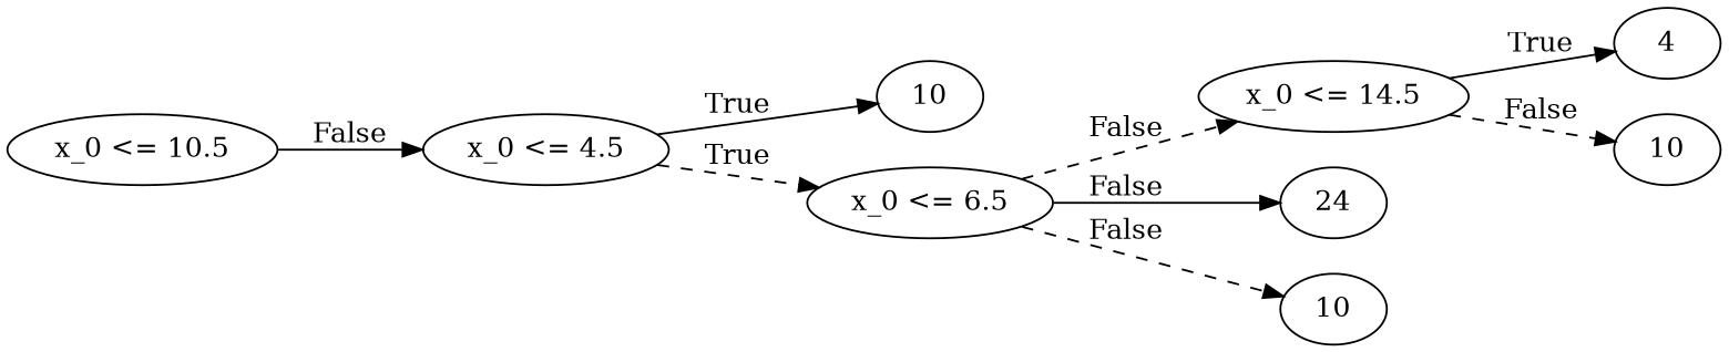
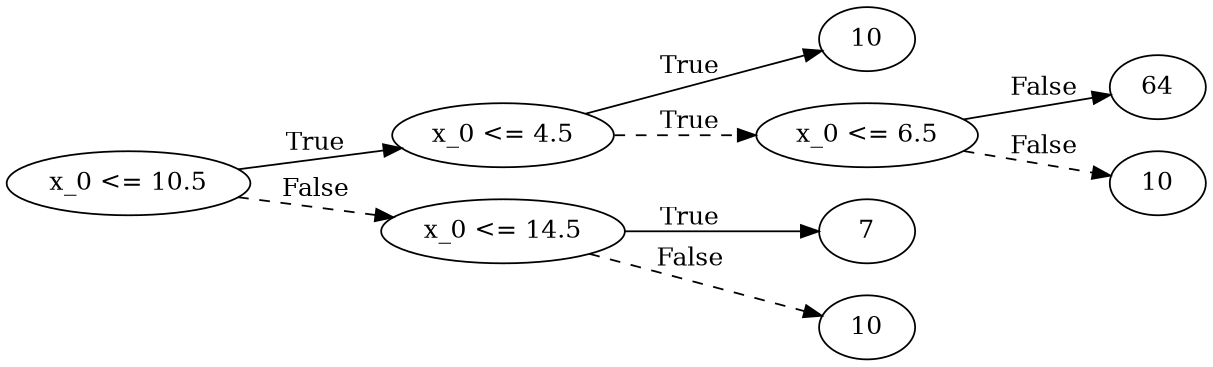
  digraph {
    rankdir=LR
    n1 [label="x_0 <= 10.5"]
    n2 [label="x_0 <= 4.5"]
    n3 [label="x_0 <= 14.5"]
    n4 [label=10]
    n5 [label="x_0 <= 6.5"]
-   n6 [label=4]
+   n6 [label=7]
    n7 [label=10]
-   n8 [label=24]
+   n8 [label=64]
    n9 [label=10]
-   n1 -> n2 [label=False]
-   n5 -> n3 [label=False style=dashed]
+   n1 -> n2 [label=True]
+   n1 -> n3 [label=False style=dashed]
    n2 -> n4 [label=True]
    n2 -> n5 [label=True style=dashed]
    n3 -> n6 [label=True]
    n3 -> n7 [label=False style=dashed]
    n5 -> n8 [label=False]
    n5 -> n9 [label=False style=dashed]
  }
